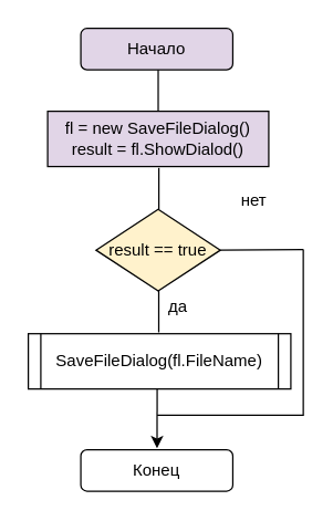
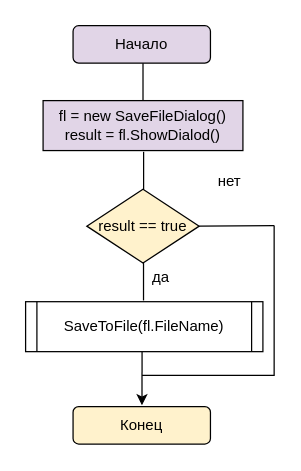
  <mxCell id="0" />
  <mxCell id="1" parent="0" />
  <mxCell id="2" value="Начало" style="rounded=1;whiteSpace=wrap;html=1;fillColor=#e1d5e7;" parent="1" vertex="1"><mxGeometry x="58" y="20" width="110" height="30" as="geometry" /></mxCell>
  <mxCell id="3" value="fl = new SaveFileDialog()&lt;br&gt;result = fl.ShowDialod()" style="rounded=0;whiteSpace=wrap;html=1;fillColor=#e1d5e7;" parent="1" vertex="1"><mxGeometry x="34" y="80" width="160" height="40" as="geometry" /></mxCell>
  <mxCell id="4" value="result == true" style="rhombus;whiteSpace=wrap;html=1;fillColor=#fff2cc;" parent="1" vertex="1"><mxGeometry x="69" y="151" width="90" height="59" as="geometry" /></mxCell>
  <mxCell id="5" value="" style="endArrow=none;html=1;rounded=0;entryX=0.5;entryY=1;entryDx=0;entryDy=0;" parent="1" edge="1"><mxGeometry width="50" height="50" relative="1" as="geometry"><mxPoint x="114.48" y="151" as="sourcePoint" /><mxPoint x="114.48" y="121" as="targetPoint" /></mxGeometry></mxCell>
  <mxCell id="6" value="" style="endArrow=none;html=1;rounded=0;startArrow=classic;startFill=1;" parent="1" edge="1"><mxGeometry width="50" height="50" relative="1" as="geometry"><mxPoint x="113.18" y="324" as="sourcePoint" /><mxPoint x="113.25" y="281" as="targetPoint" /><Array as="points" /></mxGeometry></mxCell>
  <mxCell id="7" value="да" style="text;html=1;align=center;verticalAlign=middle;resizable=0;points=[];autosize=1;strokeColor=none;fillColor=none;" parent="1" vertex="1"><mxGeometry x="113.25" y="212" width="30" height="20" as="geometry" /></mxCell>
  <mxCell id="8" value="нет" style="text;html=1;align=center;verticalAlign=middle;resizable=0;points=[];autosize=1;strokeColor=none;fillColor=none;" parent="1" vertex="1"><mxGeometry x="168" y="135" width="30" height="20" as="geometry" /></mxCell>
  <mxCell id="9" value="" style="endArrow=none;html=1;rounded=0;entryX=0.5;entryY=1;entryDx=0;entryDy=0;" parent="1" edge="1"><mxGeometry width="50" height="50" relative="1" as="geometry"><mxPoint x="114" y="80" as="sourcePoint" /><mxPoint x="114" y="50" as="targetPoint" /></mxGeometry></mxCell>
  <mxCell id="10" value="" style="endArrow=none;html=1;rounded=0;entryX=0.5;entryY=1;entryDx=0;entryDy=0;" parent="1" edge="1"><mxGeometry width="50" height="50" relative="1" as="geometry"><mxPoint x="114.41" y="240" as="sourcePoint" /><mxPoint x="114.41" y="210" as="targetPoint" /></mxGeometry></mxCell>
  <mxCell id="11" value="" style="endArrow=none;html=1;rounded=0;exitX=1;exitY=0.5;exitDx=0;exitDy=0;" parent="1" edge="1" source="4"><mxGeometry width="50" height="50" relative="1" as="geometry"><mxPoint x="199.25" y="182.33" as="sourcePoint" /><mxPoint x="219" y="180" as="targetPoint" /></mxGeometry></mxCell>
  <mxCell id="12" value="" style="endArrow=none;html=1;rounded=0;" parent="1" edge="1"><mxGeometry width="50" height="50" relative="1" as="geometry"><mxPoint x="113.25" y="300" as="sourcePoint" /><mxPoint x="219" y="180" as="targetPoint" /><Array as="points"><mxPoint x="219" y="300" /></Array></mxGeometry></mxCell>
  <mxCell id="13" value="" style="group" vertex="1" connectable="0" parent="1"><mxGeometry x="20" y="241" width="190" height="40" as="geometry" /></mxCell>
- <mxCell id="14" value="SaveFileDialog(fl.FileName)" style="rounded=0;whiteSpace=wrap;html=1;" vertex="1" parent="13"><mxGeometry width="190" height="40" as="geometry" /></mxCell>
+ <mxCell id="14" value="SaveToFile(fl.FileName)" style="rounded=0;whiteSpace=wrap;html=1;" vertex="1" parent="13"><mxGeometry width="190" height="40" as="geometry" /></mxCell>
  <mxCell id="15" value="" style="endArrow=none;html=1;rounded=0;" edge="1" parent="13"><mxGeometry width="50" height="50" relative="1" as="geometry"><mxPoint x="9.048" y="40" as="sourcePoint" /><mxPoint x="9.048" as="targetPoint" /></mxGeometry></mxCell>
  <mxCell id="16" value="" style="endArrow=none;html=1;rounded=0;" edge="1" parent="13"><mxGeometry width="50" height="50" relative="1" as="geometry"><mxPoint x="180.952" y="40" as="sourcePoint" /><mxPoint x="180.952" as="targetPoint" /></mxGeometry></mxCell>
- <mxCell id="17" value="Конец" style="rounded=1;whiteSpace=wrap;html=1;" vertex="1" parent="1"><mxGeometry x="58" y="325" width="110" height="30" as="geometry" /></mxCell>
+ <mxCell id="17" value="Конец" style="rounded=1;whiteSpace=wrap;html=1;fillColor=#fff2cc;" vertex="1" parent="1"><mxGeometry x="58" y="325" width="110" height="30" as="geometry" /></mxCell>
